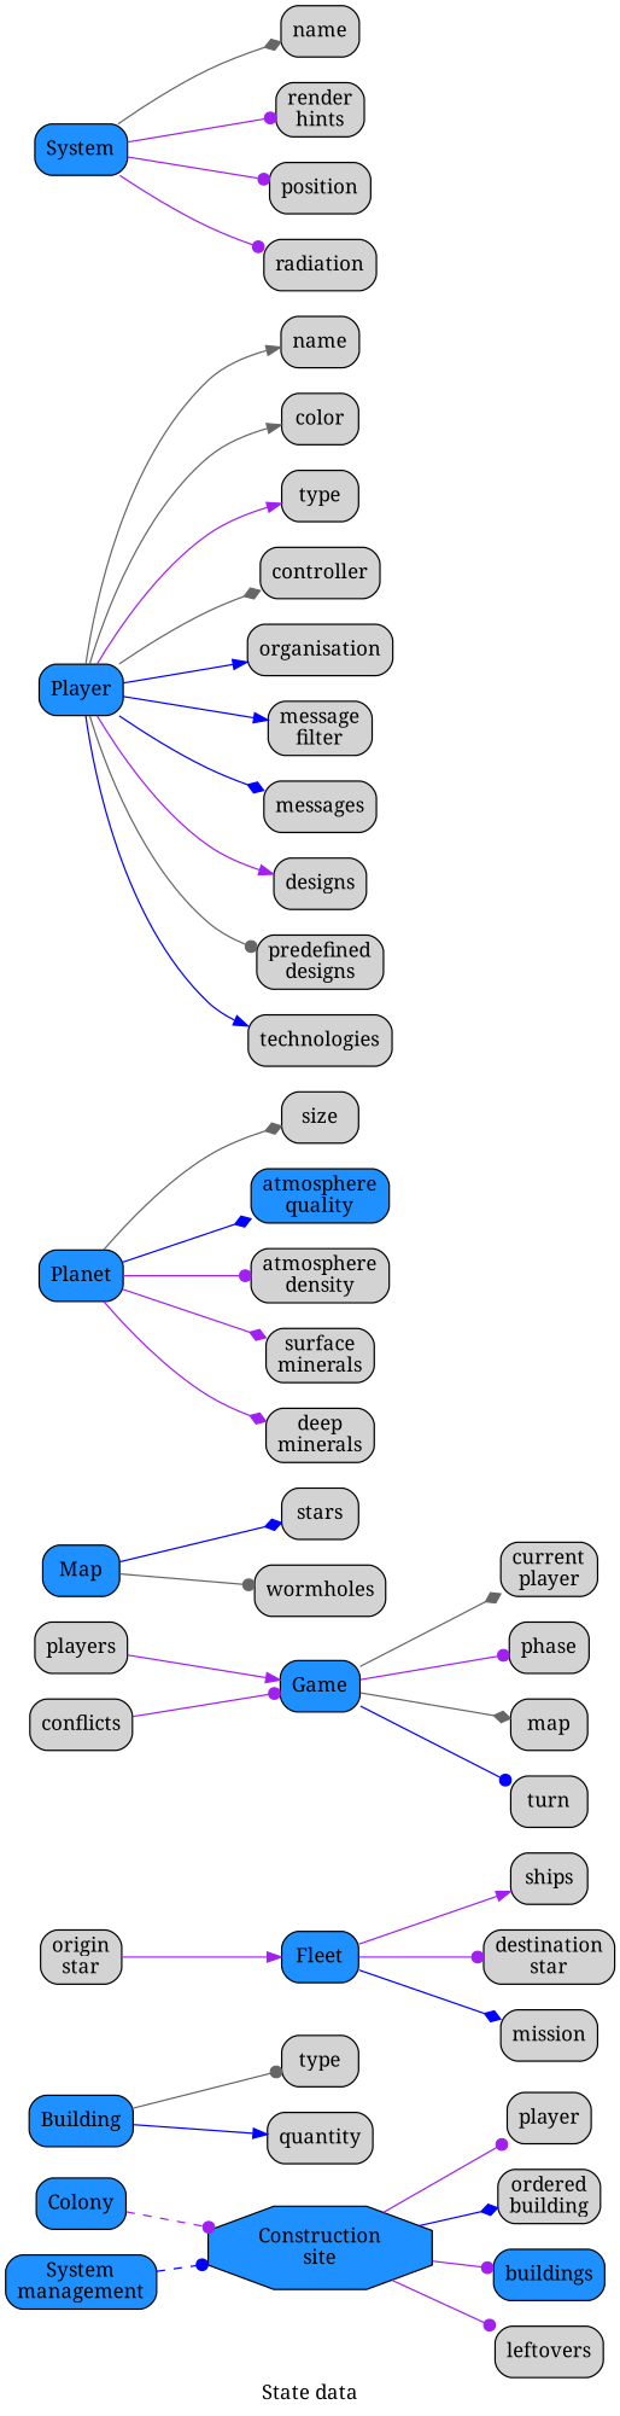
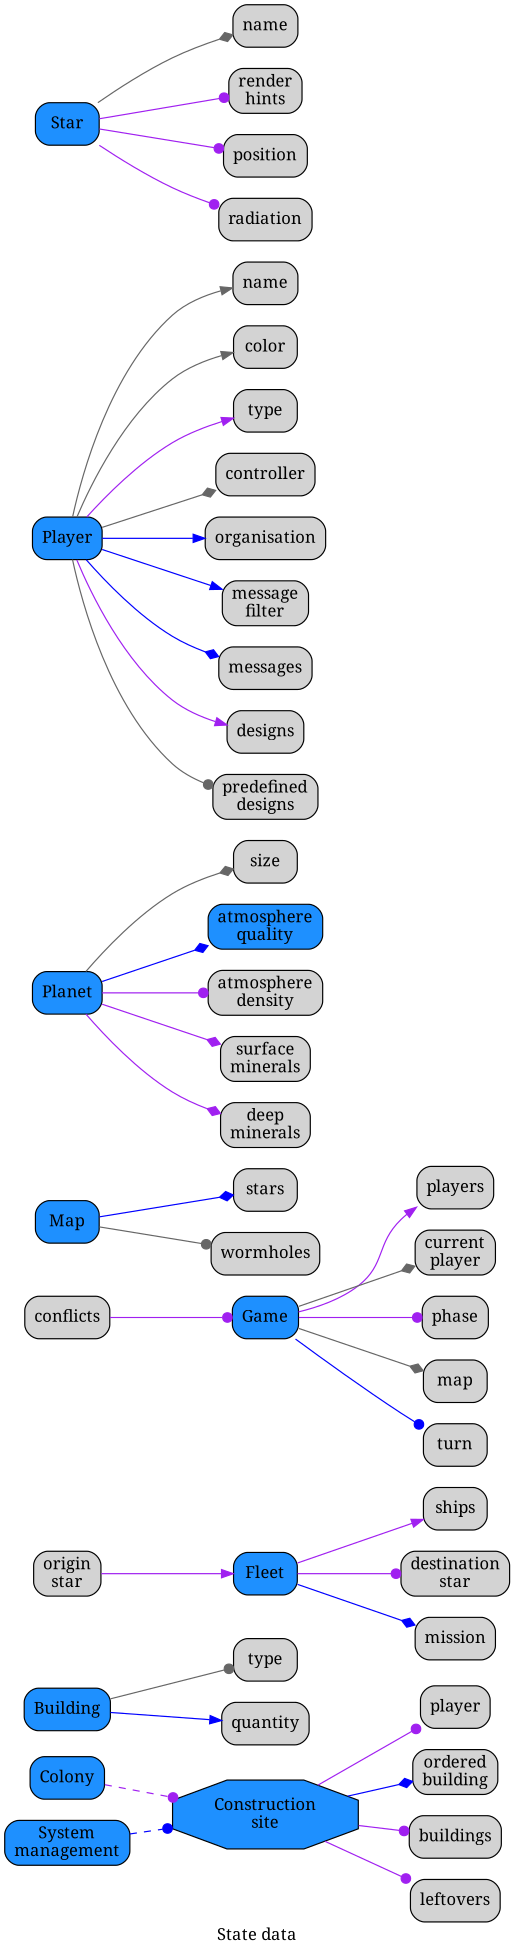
  digraph {
    color="#008000"
    fontname="Noto Serif"
    label="State data"
    rankdir=LR
    style=filled
    node [fontname="Noto Serif" shape=box style="rounded, filled"]
    edge [arrowhead=dot color=purple fontname="Noto Serif"]
    n1 [fillcolor=dodgerblue label="Construction\nsite" shape=octagon style=filled]
    n2 [label=player]
    n3 [label="ordered\nbuilding"]
-   n4 [label=buildings fillcolor=dodgerblue]
+   n4 [label=buildings]
    n5 [label=leftovers]
    n6 [fillcolor=dodgerblue label=Building]
    n7 [label=type]
    n8 [label=quantity]
    n9 [fillcolor=dodgerblue label=Colony]
    n10 [fillcolor=dodgerblue label=Fleet]
    n11 [label=ships]
    n12 [label="destination\nstar"]
    n13 [label=mission]
    n14 [label="origin\nstar"]
    n15 [fillcolor=dodgerblue label=Game]
    n16 [label=players]
    n17 [label="current\nplayer"]
    n18 [label=phase]
    n19 [label=map]
    n20 [label=turn]
    n21 [label=conflicts]
    n22 [fillcolor=dodgerblue label=Map]
    n23 [label=stars]
    n24 [label=wormholes]
    n25 [fillcolor=dodgerblue label=Planet]
    n26 [label=size]
    n27 [fillcolor=dodgerblue label="atmosphere\nquality"]
    n28 [label="atmosphere\ndensity"]
    n29 [label="surface\nminerals"]
    n30 [label="deep\nminerals"]
    n31 [fillcolor=dodgerblue label=Player]
    n32 [label=name]
    n33 [label=color]
    n34 [label=type]
    n35 [label=controller]
    n36 [label=organisation]
    n37 [label="message\nfilter"]
    n38 [label=messages]
    n39 [label=designs]
    n40 [label="predefined\ndesigns"]
-   n41 [label=technologies]
-   n42 [fillcolor=dodgerblue label=System]
+   n42 [fillcolor=dodgerblue label=Star]
    n43 [label=name]
    n44 [label="render\nhints"]
    n45 [label=position]
    n46 [label=radiation]
    n47 [fillcolor=dodgerblue label="System\nmanagement"]
    n1 -> n2
    n1 -> n3 [arrowhead=diamond color=blue]
    n1 -> n4
    n1 -> n5
    n6 -> n7 [color=gray40]
    n6 -> n8 [arrowhead=normal color=blue]
    n9 -> n1 [style=dashed]
    n10 -> n11 [arrowhead=normal]
    n10 -> n12
    n10 -> n13 [arrowhead=diamond color=blue]
    n14 -> n10 [arrowhead=normal]
-   n16 -> n15 [arrowhead=normal]
+   n15 -> n16 [arrowhead=normal]
    n15 -> n17 [arrowhead=diamond color=gray40]
    n15 -> n18
    n15 -> n19 [arrowhead=diamond color=gray40]
    n15 -> n20 [color=blue]
    n21 -> n15
    n22 -> n23 [arrowhead=diamond color=blue]
    n22 -> n24 [color=gray40]
    n25 -> n26 [arrowhead=diamond color=gray40]
    n25 -> n27 [arrowhead=diamond color=blue]
    n25 -> n28
    n25 -> n29 [arrowhead=diamond]
    n25 -> n30 [arrowhead=diamond]
    n31 -> n32 [arrowhead=normal color=gray40]
    n31 -> n33 [arrowhead=normal color=gray40]
    n31 -> n34 [arrowhead=normal]
    n31 -> n35 [arrowhead=diamond color=gray40]
    n31 -> n36 [arrowhead=normal color=blue]
    n31 -> n37 [arrowhead=normal color=blue]
    n31 -> n38 [arrowhead=diamond color=blue]
    n31 -> n39 [arrowhead=normal]
    n31 -> n40 [color=gray40]
-   n31 -> n41 [arrowhead=normal color=blue]
    n42 -> n43 [arrowhead=diamond color=gray40]
    n42 -> n44
    n42 -> n45
    n42 -> n46
    n47 -> n1 [color=blue style=dashed]
  }
